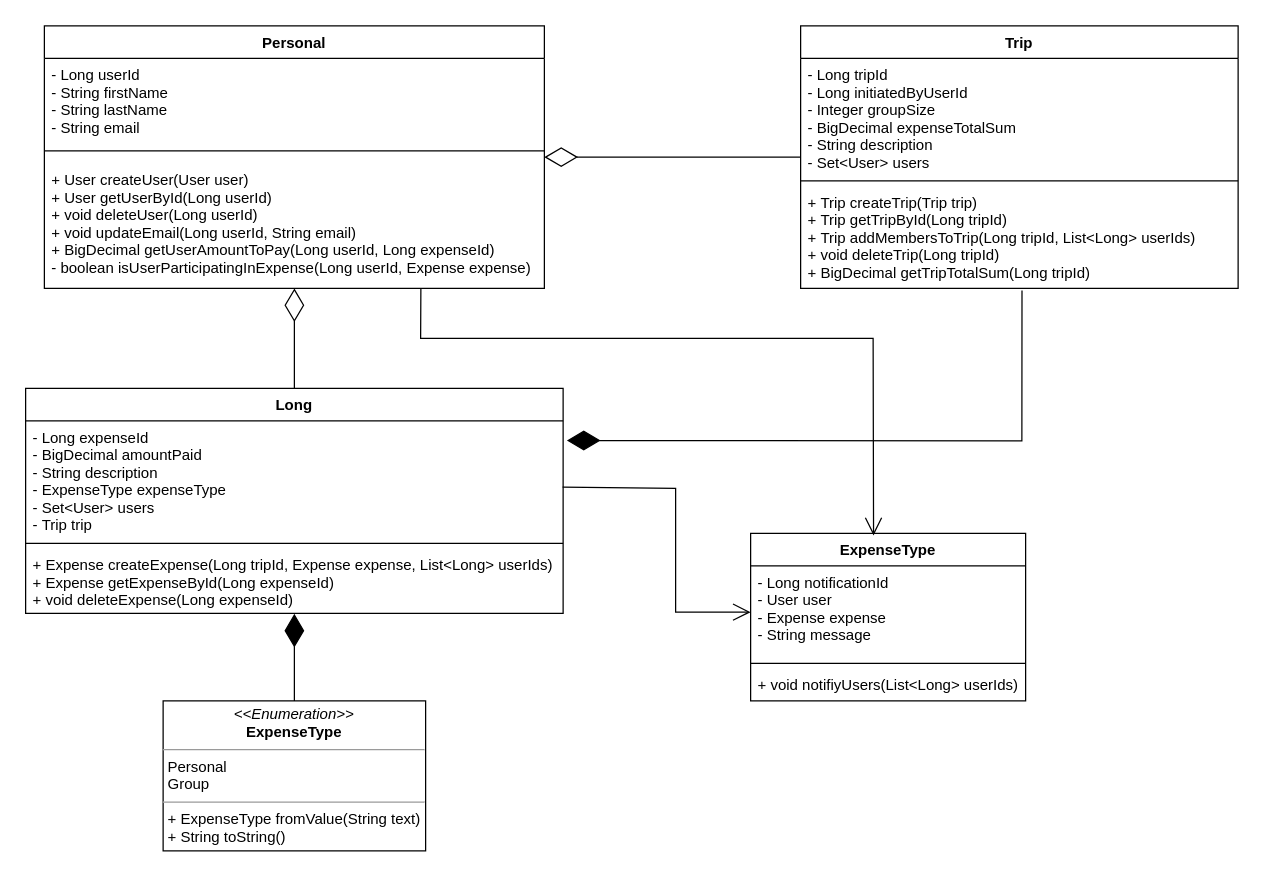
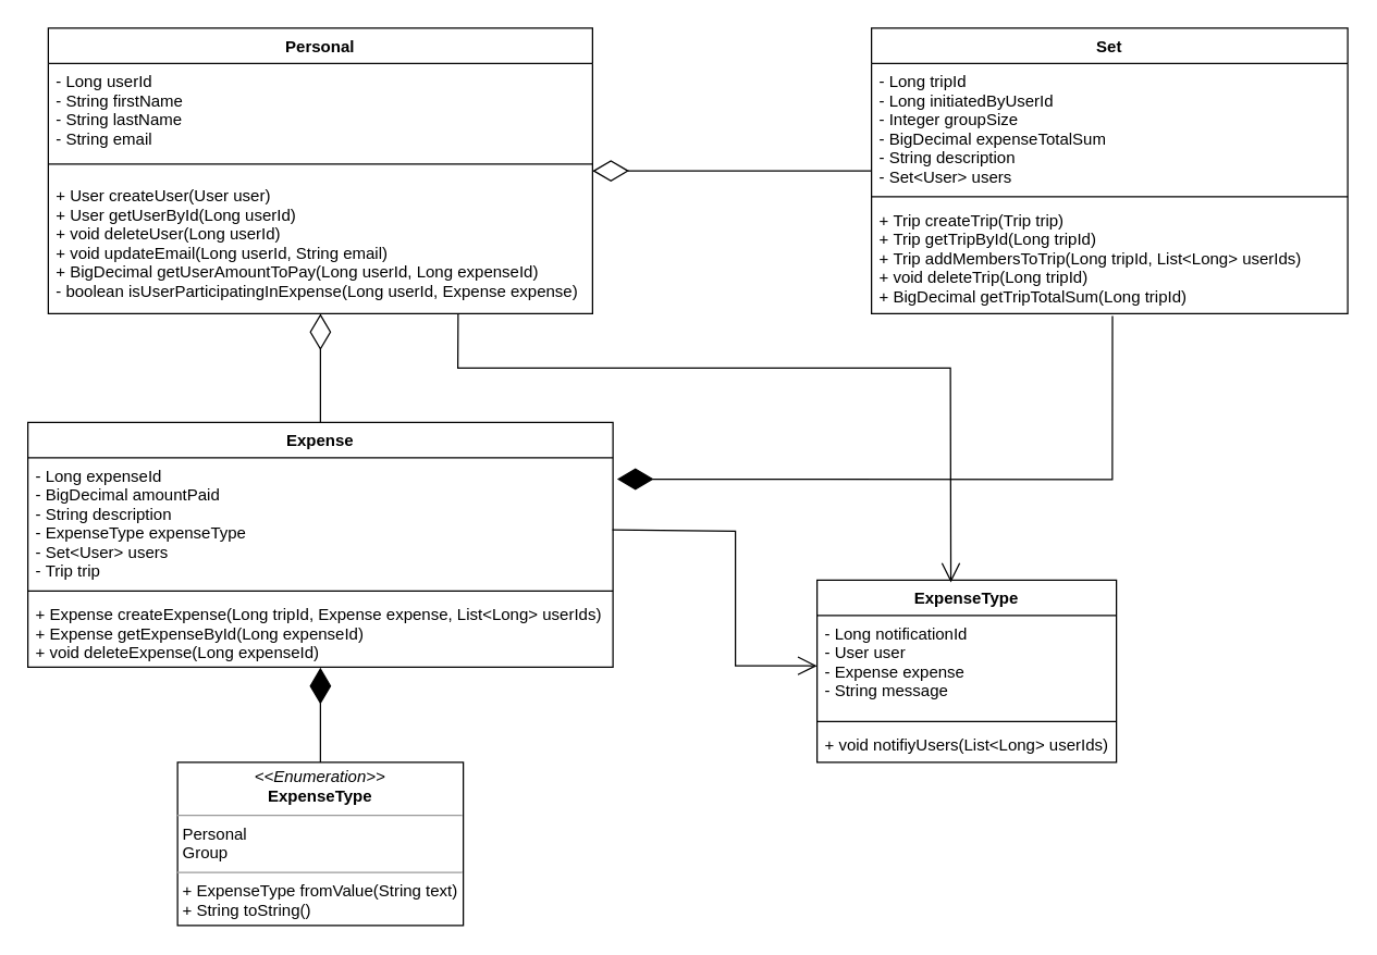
  <mxCell id="0" />
  <mxCell id="1" parent="0" />
  <mxCell id="2" value="Personal" style="swimlane;fontStyle=1;align=center;verticalAlign=top;childLayout=stackLayout;horizontal=1;startSize=26;horizontalStack=0;resizeParent=1;resizeParentMax=0;resizeLast=0;collapsible=1;marginBottom=0;" parent="1" vertex="1"><mxGeometry x="35" y="20" width="400" height="210" as="geometry" /></mxCell>
  <mxCell id="3" value="- Long userId&#10;- String firstName&#10;- String lastName&#10;- String email" style="text;strokeColor=none;fillColor=none;align=left;verticalAlign=top;spacingLeft=4;spacingRight=4;overflow=hidden;rotatable=0;points=[[0,0.5],[1,0.5]];portConstraint=eastwest;" parent="2" vertex="1"><mxGeometry y="26" width="400" height="64" as="geometry" /></mxCell>
  <mxCell id="4" value="" style="line;strokeWidth=1;fillColor=none;align=left;verticalAlign=middle;spacingTop=-1;spacingLeft=3;spacingRight=3;rotatable=0;labelPosition=right;points=[];portConstraint=eastwest;" parent="2" vertex="1"><mxGeometry y="90" width="400" height="20" as="geometry" /></mxCell>
  <mxCell id="5" value="+ User createUser(User user)&#10;+ User getUserById(Long userId)&#10;+ void deleteUser(Long userId)&#10;+ void updateEmail(Long userId, String email)&#10;+ BigDecimal getUserAmountToPay(Long userId, Long expenseId)&#10;- boolean isUserParticipatingInExpense(Long userId, Expense expense)&#10;" style="text;strokeColor=none;fillColor=none;align=left;verticalAlign=top;spacingLeft=4;spacingRight=4;overflow=hidden;rotatable=0;points=[[0,0.5],[1,0.5]];portConstraint=eastwest;" parent="2" vertex="1"><mxGeometry y="110" width="400" height="100" as="geometry" /></mxCell>
- <mxCell id="6" value="Trip" style="swimlane;fontStyle=1;align=center;verticalAlign=top;childLayout=stackLayout;horizontal=1;startSize=26;horizontalStack=0;resizeParent=1;resizeParentMax=0;resizeLast=0;collapsible=1;marginBottom=0;" parent="1" vertex="1"><mxGeometry x="640" y="20" width="350" height="210" as="geometry" /></mxCell>
+ <mxCell id="6" value="Set" style="swimlane;fontStyle=1;align=center;verticalAlign=top;childLayout=stackLayout;horizontal=1;startSize=26;horizontalStack=0;resizeParent=1;resizeParentMax=0;resizeLast=0;collapsible=1;marginBottom=0;" parent="1" vertex="1"><mxGeometry x="640" y="20" width="350" height="210" as="geometry" /></mxCell>
  <mxCell id="7" value="- Long tripId&#10;- Long initiatedByUserId&#10;- Integer groupSize&#10;- BigDecimal expenseTotalSum&#10;- String description&#10;- Set&lt;User&gt; users" style="text;strokeColor=none;fillColor=none;align=left;verticalAlign=top;spacingLeft=4;spacingRight=4;overflow=hidden;rotatable=0;points=[[0,0.5],[1,0.5]];portConstraint=eastwest;" parent="6" vertex="1"><mxGeometry y="26" width="350" height="94" as="geometry" /></mxCell>
  <mxCell id="8" value="" style="line;strokeWidth=1;fillColor=none;align=left;verticalAlign=middle;spacingTop=-1;spacingLeft=3;spacingRight=3;rotatable=0;labelPosition=right;points=[];portConstraint=eastwest;" parent="6" vertex="1"><mxGeometry y="120" width="350" height="8" as="geometry" /></mxCell>
  <mxCell id="9" value="+ Trip createTrip(Trip trip)&#10;+ Trip getTripById(Long tripId)&#10;+ Trip addMembersToTrip(Long tripId, List&lt;Long&gt; userIds)&#10;+ void deleteTrip(Long tripId)&#10;+ BigDecimal getTripTotalSum(Long tripId)" style="text;strokeColor=none;fillColor=none;align=left;verticalAlign=top;spacingLeft=4;spacingRight=4;overflow=hidden;rotatable=0;points=[[0,0.5],[1,0.5]];portConstraint=eastwest;" parent="6" vertex="1"><mxGeometry y="128" width="350" height="82" as="geometry" /></mxCell>
- <mxCell id="10" value="Long" style="swimlane;fontStyle=1;align=center;verticalAlign=top;childLayout=stackLayout;horizontal=1;startSize=26;horizontalStack=0;resizeParent=1;resizeParentMax=0;resizeLast=0;collapsible=1;marginBottom=0;" parent="1" vertex="1"><mxGeometry x="20" y="310" width="430" height="180" as="geometry" /></mxCell>
+ <mxCell id="10" value="Expense" style="swimlane;fontStyle=1;align=center;verticalAlign=top;childLayout=stackLayout;horizontal=1;startSize=26;horizontalStack=0;resizeParent=1;resizeParentMax=0;resizeLast=0;collapsible=1;marginBottom=0;" parent="1" vertex="1"><mxGeometry x="20" y="310" width="430" height="180" as="geometry" /></mxCell>
  <mxCell id="11" value="- Long expenseId&#10;- BigDecimal amountPaid&#10;- String description&#10;- ExpenseType expenseType&#10;- Set&lt;User&gt; users&#10;- Trip trip" style="text;strokeColor=none;fillColor=none;align=left;verticalAlign=top;spacingLeft=4;spacingRight=4;overflow=hidden;rotatable=0;points=[[0,0.5],[1,0.5]];portConstraint=eastwest;" parent="10" vertex="1"><mxGeometry y="26" width="430" height="94" as="geometry" /></mxCell>
  <mxCell id="12" value="" style="line;strokeWidth=1;fillColor=none;align=left;verticalAlign=middle;spacingTop=-1;spacingLeft=3;spacingRight=3;rotatable=0;labelPosition=right;points=[];portConstraint=eastwest;" parent="10" vertex="1"><mxGeometry y="120" width="430" height="8" as="geometry" /></mxCell>
  <mxCell id="13" value="+ Expense createExpense(Long tripId, Expense expense, List&lt;Long&gt; userIds)&#10;+ Expense getExpenseById(Long expenseId)&#10;+ void deleteExpense(Long expenseId)" style="text;strokeColor=none;fillColor=none;align=left;verticalAlign=top;spacingLeft=4;spacingRight=4;overflow=hidden;rotatable=0;points=[[0,0.5],[1,0.5]];portConstraint=eastwest;" parent="10" vertex="1"><mxGeometry y="128" width="430" height="52" as="geometry" /></mxCell>
  <mxCell id="14" value="ExpenseType" style="swimlane;fontStyle=1;align=center;verticalAlign=top;childLayout=stackLayout;horizontal=1;startSize=26;horizontalStack=0;resizeParent=1;resizeParentMax=0;resizeLast=0;collapsible=1;marginBottom=0;" parent="1" vertex="1"><mxGeometry x="600" y="426" width="220" height="134" as="geometry" /></mxCell>
  <mxCell id="15" value="- Long notificationId&#10;- User user&#10;- Expense expense&#10;- String message" style="text;strokeColor=none;fillColor=none;align=left;verticalAlign=top;spacingLeft=4;spacingRight=4;overflow=hidden;rotatable=0;points=[[0,0.5],[1,0.5]];portConstraint=eastwest;" parent="14" vertex="1"><mxGeometry y="26" width="220" height="74" as="geometry" /></mxCell>
  <mxCell id="16" value="" style="line;strokeWidth=1;fillColor=none;align=left;verticalAlign=middle;spacingTop=-1;spacingLeft=3;spacingRight=3;rotatable=0;labelPosition=right;points=[];portConstraint=eastwest;" parent="14" vertex="1"><mxGeometry y="100" width="220" height="8" as="geometry" /></mxCell>
  <mxCell id="17" value="+ void notifiyUsers(List&lt;Long&gt; userIds)" style="text;strokeColor=none;fillColor=none;align=left;verticalAlign=top;spacingLeft=4;spacingRight=4;overflow=hidden;rotatable=0;points=[[0,0.5],[1,0.5]];portConstraint=eastwest;" parent="14" vertex="1"><mxGeometry y="108" width="220" height="26" as="geometry" /></mxCell>
  <mxCell id="18" value="&lt;p style=&quot;margin: 0px ; margin-top: 4px ; text-align: center&quot;&gt;&lt;i&gt;&amp;lt;&amp;lt;Enumeration&amp;gt;&amp;gt;&lt;/i&gt;&lt;br&gt;&lt;b&gt;ExpenseType&lt;/b&gt;&lt;/p&gt;&lt;hr size=&quot;1&quot;&gt;&lt;p style=&quot;margin: 0px ; margin-left: 4px&quot;&gt;Personal&lt;/p&gt;&lt;p style=&quot;margin: 0px ; margin-left: 4px&quot;&gt;Group&lt;/p&gt;&lt;hr size=&quot;1&quot;&gt;&lt;p style=&quot;margin: 0px ; margin-left: 4px&quot;&gt;+ ExpenseType fromValue(String text)&lt;br&gt;+ String toString()&lt;/p&gt;" style="verticalAlign=top;align=left;overflow=fill;fontSize=12;fontFamily=Helvetica;html=1;" parent="1" vertex="1"><mxGeometry x="130" y="560" width="210" height="120" as="geometry" /></mxCell>
  <mxCell id="19" value="" style="endArrow=diamondThin;endFill=1;endSize=24;html=1;rounded=0;exitX=0.5;exitY=0;exitDx=0;exitDy=0;entryX=0.5;entryY=1.006;entryDx=0;entryDy=0;entryPerimeter=0;" parent="1" source="18" target="13" edge="1"><mxGeometry width="160" relative="1" as="geometry"><mxPoint x="460" y="340" as="sourcePoint" /><mxPoint x="620" y="340" as="targetPoint" /></mxGeometry></mxCell>
  <mxCell id="20" value="" style="endArrow=open;endFill=1;endSize=12;html=1;rounded=0;entryX=0;entryY=0.5;entryDx=0;entryDy=0;exitX=0.999;exitY=0.564;exitDx=0;exitDy=0;exitPerimeter=0;" parent="1" source="11" target="15" edge="1"><mxGeometry width="160" relative="1" as="geometry"><mxPoint x="450" y="383" as="sourcePoint" /><mxPoint x="600" y="430" as="targetPoint" /><Array as="points"><mxPoint x="540" y="390" /><mxPoint x="540" y="489" /></Array></mxGeometry></mxCell>
  <mxCell id="21" value="" style="endArrow=open;endFill=1;endSize=12;html=1;rounded=0;exitX=0.753;exitY=0.997;exitDx=0;exitDy=0;entryX=0.447;entryY=0.012;entryDx=0;entryDy=0;exitPerimeter=0;entryPerimeter=0;" parent="1" source="5" target="14" edge="1"><mxGeometry width="160" relative="1" as="geometry"><mxPoint x="460" y="340" as="sourcePoint" /><mxPoint x="620" y="340" as="targetPoint" /><Array as="points"><mxPoint x="336" y="270" /><mxPoint x="698" y="270" /></Array></mxGeometry></mxCell>
  <mxCell id="22" value="" style="endArrow=diamondThin;endFill=0;endSize=24;html=1;rounded=0;entryX=1;entryY=0.5;entryDx=0;entryDy=0;exitX=0;exitY=0.84;exitDx=0;exitDy=0;exitPerimeter=0;" parent="1" source="7" target="2" edge="1"><mxGeometry width="160" relative="1" as="geometry"><mxPoint x="460" y="340" as="sourcePoint" /><mxPoint x="620" y="340" as="targetPoint" /></mxGeometry></mxCell>
  <mxCell id="23" value="" style="endArrow=diamondThin;endFill=0;endSize=24;html=1;rounded=0;exitX=0.5;exitY=0;exitDx=0;exitDy=0;" parent="1" source="10" target="5" edge="1"><mxGeometry width="160" relative="1" as="geometry"><mxPoint x="460" y="340" as="sourcePoint" /><mxPoint x="620" y="340" as="targetPoint" /></mxGeometry></mxCell>
  <mxCell id="24" value="" style="endArrow=diamondThin;endFill=1;endSize=24;html=1;rounded=0;exitX=0.506;exitY=1.02;exitDx=0;exitDy=0;exitPerimeter=0;entryX=1.007;entryY=0.167;entryDx=0;entryDy=0;entryPerimeter=0;" parent="1" source="9" target="11" edge="1"><mxGeometry width="160" relative="1" as="geometry"><mxPoint x="460" y="340" as="sourcePoint" /><mxPoint x="620" y="340" as="targetPoint" /><Array as="points"><mxPoint x="817" y="352" /></Array></mxGeometry></mxCell>
